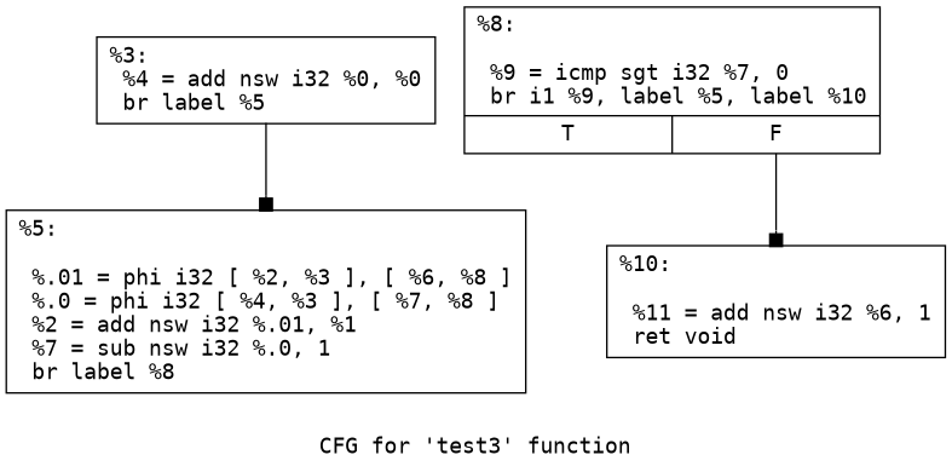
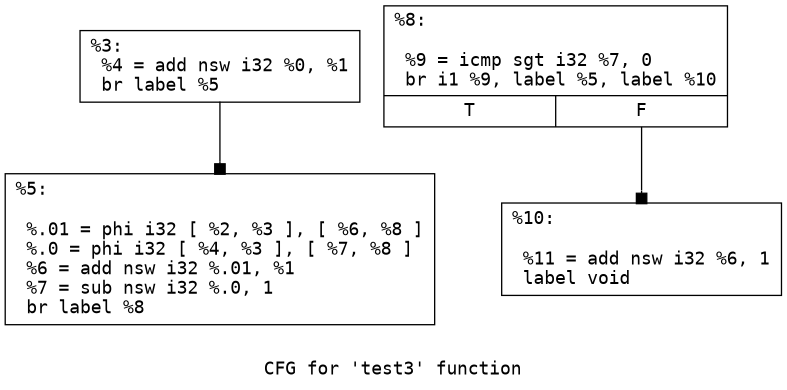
  digraph {
    fontname="DejaVu Sans Mono"
    label="CFG for 'test3' function"
    node [fontname="DejaVu Sans Mono" shape=record]
    edge [arrowhead=box fontname="DejaVu Sans Mono"]
-   n1 [label="{%3:\l  %4 = add nsw i32 %0, %0\l  br label %5\l}"]
-   n2 [label="{%5:\l\l  %.01 = phi i32 [ %2, %3 ], [ %6, %8 ]\l  %.0 = phi i32 [ %4, %3 ], [ %7, %8 ]\l  %2 = add nsw i32 %.01, %1\l  %7 = sub nsw i32 %.0, 1\l  br label %8\l}"]
+   n1 [label="{%3:\l  %4 = add nsw i32 %0, %1\l  br label %5\l}"]
+   n2 [label="{%5:\l\l  %.01 = phi i32 [ %2, %3 ], [ %6, %8 ]\l  %.0 = phi i32 [ %4, %3 ], [ %7, %8 ]\l  %6 = add nsw i32 %.01, %1\l  %7 = sub nsw i32 %.0, 1\l  br label %8\l}"]
    n3 [label="{%8:\l\l  %9 = icmp sgt i32 %7, 0\l  br i1 %9, label %5, label %10\l|{<s0>T|<s1>F}}"]
-   n4 [label="{%10:\l\l  %11 = add nsw i32 %6, 1\l  ret void\l}"]
+   n4 [label="{%10:\l\l  %11 = add nsw i32 %6, 1\l  label void\l}"]
    n1 -> n2
    n3 -> n4 [tailport=s1]
  }
